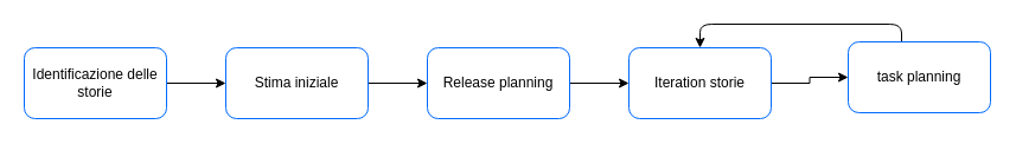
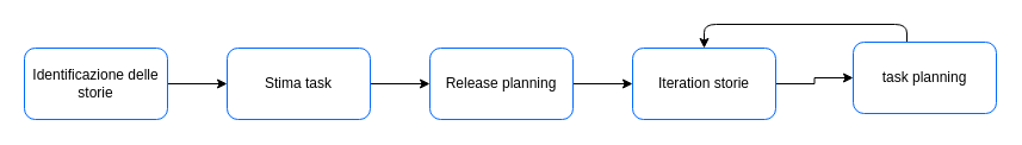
  <mxCell id="0" />
  <mxCell id="1" parent="0" />
  <mxCell id="2" style="edgeStyle=orthogonalEdgeStyle;rounded=0;orthogonalLoop=1;jettySize=auto;html=1;" edge="1" parent="1" source="3" target="5"><mxGeometry relative="1" as="geometry" /></mxCell>
  <mxCell id="3" value="Identificazione delle storie" style="rounded=1;whiteSpace=wrap;html=1;fillColor=none;strokeColor=#006aff;fillStyle=auto;" vertex="1" parent="1"><mxGeometry x="20" y="40" width="120" height="60" as="geometry" /></mxCell>
  <mxCell id="4" style="edgeStyle=orthogonalEdgeStyle;rounded=0;orthogonalLoop=1;jettySize=auto;html=1;entryX=0;entryY=0.5;entryDx=0;entryDy=0;" edge="1" parent="1" source="5" target="7"><mxGeometry relative="1" as="geometry" /></mxCell>
- <mxCell id="5" value="Stima iniziale" style="rounded=1;whiteSpace=wrap;html=1;fillColor=none;strokeColor=#006aff;fillStyle=auto;" vertex="1" parent="1"><mxGeometry x="190" y="40" width="120" height="60" as="geometry" /></mxCell>
+ <mxCell id="5" value="Stima task" style="rounded=1;whiteSpace=wrap;html=1;fillColor=none;strokeColor=#006aff;fillStyle=auto;" vertex="1" parent="1"><mxGeometry x="190" y="40" width="120" height="60" as="geometry" /></mxCell>
  <mxCell id="6" style="edgeStyle=orthogonalEdgeStyle;rounded=0;orthogonalLoop=1;jettySize=auto;html=1;" edge="1" parent="1" source="7" target="9"><mxGeometry relative="1" as="geometry" /></mxCell>
  <mxCell id="7" value="Release planning" style="rounded=1;whiteSpace=wrap;html=1;fillColor=none;strokeColor=#006aff;fillStyle=auto;" vertex="1" parent="1"><mxGeometry x="360" y="40" width="120" height="60" as="geometry" /></mxCell>
  <mxCell id="8" style="edgeStyle=orthogonalEdgeStyle;rounded=0;orthogonalLoop=1;jettySize=auto;html=1;entryX=0;entryY=0.5;entryDx=0;entryDy=0;" edge="1" parent="1" source="9" target="11"><mxGeometry relative="1" as="geometry" /></mxCell>
  <mxCell id="9" value="Iteration storie" style="rounded=1;whiteSpace=wrap;html=1;fillColor=none;strokeColor=#006aff;fillStyle=auto;" vertex="1" parent="1"><mxGeometry x="530" y="40" width="120" height="60" as="geometry" /></mxCell>
  <mxCell id="10" style="edgeStyle=orthogonalEdgeStyle;rounded=1;orthogonalLoop=1;jettySize=auto;html=1;entryX=0.5;entryY=0;entryDx=0;entryDy=0;curved=0;" edge="1" parent="1" source="11" target="9"><mxGeometry relative="1" as="geometry"><Array as="points"><mxPoint x="760" y="20" /><mxPoint x="590" y="20" /></Array></mxGeometry></mxCell>
  <mxCell id="11" value="task planning" style="rounded=1;whiteSpace=wrap;html=1;fillColor=none;strokeColor=#006aff;fillStyle=auto;" vertex="1" parent="1"><mxGeometry x="715" y="35" width="120" height="60" as="geometry" /></mxCell>
